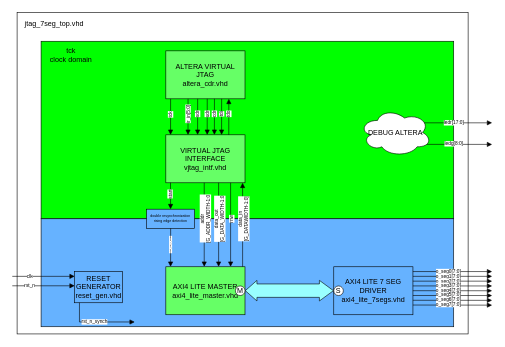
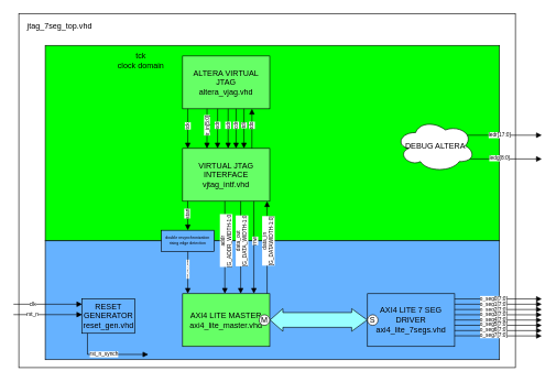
  <mxCell id="0" />
  <mxCell id="1" parent="0" />
  <mxCell id="2" value="" style="rounded=0;whiteSpace=wrap;html=1;" vertex="1" parent="1"><mxGeometry x="28" y="20" width="752" height="536" as="geometry" /></mxCell>
  <mxCell id="3" value="" style="rounded=0;whiteSpace=wrap;html=1;fillColor=#00FF00;" vertex="1" parent="1"><mxGeometry x="68" y="68" width="688" height="296" as="geometry" /></mxCell>
  <mxCell id="4" value="" style="rounded=0;whiteSpace=wrap;html=1;fillColor=#66B2FF;" vertex="1" parent="1"><mxGeometry x="68" y="364" width="688" height="180" as="geometry" /></mxCell>
  <mxCell id="5" value="AXI4 LITE 7 SEG DRIVER&lt;br&gt;axi4_lite_7segs.vhd" style="rounded=0;whiteSpace=wrap;html=1;fillColor=#66B2FF;" vertex="1" parent="1"><mxGeometry x="556" y="444" width="132" height="80" as="geometry" /></mxCell>
  <mxCell id="6" value="AXI4 LITE MASTER&lt;br&gt;axi4_lite_master.vhd" style="rounded=0;whiteSpace=wrap;html=1;fillColor=#66ff66;" vertex="1" parent="1"><mxGeometry x="276" y="444" width="132" height="80" as="geometry" /></mxCell>
  <mxCell id="7" value="" style="shape=flexArrow;endArrow=classic;startArrow=classic;html=1;rounded=0;fillColor=#99FFFF;width=22.388;endSize=7.478;endWidth=10.929;startWidth=10.929;startSize=6.134;" edge="1" parent="1"><mxGeometry width="100" height="100" relative="1" as="geometry"><mxPoint x="408" y="483.85" as="sourcePoint" /><mxPoint x="556" y="483.85" as="targetPoint" /></mxGeometry></mxCell>
  <mxCell id="8" value="M" style="ellipse;whiteSpace=wrap;html=1;aspect=fixed;" vertex="1" parent="1"><mxGeometry x="392" y="476" width="16" height="16" as="geometry" /></mxCell>
  <mxCell id="9" value="S" style="ellipse;whiteSpace=wrap;html=1;aspect=fixed;" vertex="1" parent="1"><mxGeometry x="556" y="476" width="16" height="16" as="geometry" /></mxCell>
  <mxCell id="10" value="" style="endArrow=block;html=1;rounded=0;endFill=1;startArrow=none;startFill=0;" edge="1" parent="1"><mxGeometry width="50" height="50" relative="1" as="geometry"><mxPoint x="688" y="452" as="sourcePoint" /><mxPoint x="820" y="452" as="targetPoint" /></mxGeometry></mxCell>
  <mxCell id="11" value="o_seg0[7:0]" style="edgeLabel;html=1;align=center;verticalAlign=middle;resizable=0;points=[];fontSize=8;" vertex="1" connectable="0" parent="10"><mxGeometry x="-0.116" y="1" relative="1" as="geometry"><mxPoint as="offset" /></mxGeometry></mxCell>
  <mxCell id="12" value="" style="endArrow=block;html=1;rounded=0;endFill=1;startArrow=none;startFill=0;" edge="1" parent="1"><mxGeometry width="50" height="50" relative="1" as="geometry"><mxPoint x="688" y="460" as="sourcePoint" /><mxPoint x="820" y="460" as="targetPoint" /></mxGeometry></mxCell>
  <mxCell id="13" value="o_seg1[7:0]" style="edgeLabel;html=1;align=center;verticalAlign=middle;resizable=0;points=[];fontSize=8;" vertex="1" connectable="0" parent="12"><mxGeometry x="-0.116" y="1" relative="1" as="geometry"><mxPoint as="offset" /></mxGeometry></mxCell>
  <mxCell id="14" value="" style="endArrow=block;html=1;rounded=0;endFill=1;startArrow=none;startFill=0;" edge="1" parent="1"><mxGeometry width="50" height="50" relative="1" as="geometry"><mxPoint x="688" y="468" as="sourcePoint" /><mxPoint x="820" y="468" as="targetPoint" /></mxGeometry></mxCell>
  <mxCell id="15" value="o_seg2[7:0]" style="edgeLabel;html=1;align=center;verticalAlign=middle;resizable=0;points=[];fontSize=8;" vertex="1" connectable="0" parent="14"><mxGeometry x="-0.116" y="1" relative="1" as="geometry"><mxPoint as="offset" /></mxGeometry></mxCell>
  <mxCell id="16" value="" style="endArrow=block;html=1;rounded=0;endFill=1;startArrow=none;startFill=0;" edge="1" parent="1"><mxGeometry width="50" height="50" relative="1" as="geometry"><mxPoint x="688" y="475.92" as="sourcePoint" /><mxPoint x="820" y="476" as="targetPoint" /></mxGeometry></mxCell>
  <mxCell id="17" value="o_seg3[7:0]" style="edgeLabel;html=1;align=center;verticalAlign=middle;resizable=0;points=[];fontSize=8;" vertex="1" connectable="0" parent="16"><mxGeometry x="-0.116" y="1" relative="1" as="geometry"><mxPoint as="offset" /></mxGeometry></mxCell>
  <mxCell id="18" value="" style="endArrow=block;html=1;rounded=0;endFill=1;startArrow=none;startFill=0;" edge="1" parent="1"><mxGeometry width="50" height="50" relative="1" as="geometry"><mxPoint x="688" y="483.91" as="sourcePoint" /><mxPoint x="820" y="484" as="targetPoint" /></mxGeometry></mxCell>
  <mxCell id="19" value="o_seg4[7:0]" style="edgeLabel;html=1;align=center;verticalAlign=middle;resizable=0;points=[];fontSize=8;" vertex="1" connectable="0" parent="18"><mxGeometry x="-0.116" y="1" relative="1" as="geometry"><mxPoint as="offset" /></mxGeometry></mxCell>
  <mxCell id="20" value="" style="endArrow=block;html=1;rounded=0;endFill=1;startArrow=none;startFill=0;" edge="1" parent="1"><mxGeometry width="50" height="50" relative="1" as="geometry"><mxPoint x="688" y="491.91" as="sourcePoint" /><mxPoint x="820" y="492" as="targetPoint" /></mxGeometry></mxCell>
  <mxCell id="21" value="o_seg5[7:0]" style="edgeLabel;html=1;align=center;verticalAlign=middle;resizable=0;points=[];fontSize=8;" vertex="1" connectable="0" parent="20"><mxGeometry x="-0.116" y="1" relative="1" as="geometry"><mxPoint as="offset" /></mxGeometry></mxCell>
  <mxCell id="22" value="" style="endArrow=block;html=1;rounded=0;endFill=1;startArrow=none;startFill=0;" edge="1" parent="1"><mxGeometry width="50" height="50" relative="1" as="geometry"><mxPoint x="688" y="499.91" as="sourcePoint" /><mxPoint x="820" y="500" as="targetPoint" /></mxGeometry></mxCell>
  <mxCell id="23" value="o_seg6[7:0]" style="edgeLabel;html=1;align=center;verticalAlign=middle;resizable=0;points=[];fontSize=8;" vertex="1" connectable="0" parent="22"><mxGeometry x="-0.116" y="1" relative="1" as="geometry"><mxPoint as="offset" /></mxGeometry></mxCell>
  <mxCell id="24" value="" style="endArrow=block;html=1;rounded=0;endFill=1;startArrow=none;startFill=0;" edge="1" parent="1"><mxGeometry width="50" height="50" relative="1" as="geometry"><mxPoint x="688" y="507.83" as="sourcePoint" /><mxPoint x="820" y="508" as="targetPoint" /></mxGeometry></mxCell>
  <mxCell id="25" value="o_seg7[7:0]" style="edgeLabel;html=1;align=center;verticalAlign=middle;resizable=0;points=[];fontSize=8;" vertex="1" connectable="0" parent="24"><mxGeometry x="-0.116" y="1" relative="1" as="geometry"><mxPoint as="offset" /></mxGeometry></mxCell>
  <mxCell id="26" value="VIRTUAL JTAG INTERFACE&lt;br&gt;vjtag_intf.vhd" style="rounded=0;whiteSpace=wrap;html=1;fillColor=#66FF66;" vertex="1" parent="1"><mxGeometry x="276" y="224" width="132" height="80" as="geometry" /></mxCell>
  <mxCell id="27" value="" style="endArrow=block;html=1;rounded=0;endFill=1;startArrow=none;startFill=0;" edge="1" parent="1"><mxGeometry width="50" height="50" relative="1" as="geometry"><mxPoint x="340" y="304" as="sourcePoint" /><mxPoint x="340" y="444" as="targetPoint" /></mxGeometry></mxCell>
  <mxCell id="28" value="addr&lt;br&gt;[G_ADDR_WIDTH-1:0" style="edgeLabel;html=1;align=center;verticalAlign=middle;resizable=0;points=[];fontSize=8;rotation=-90;" vertex="1" connectable="0" parent="27"><mxGeometry x="-0.116" y="1" relative="1" as="geometry"><mxPoint as="offset" /></mxGeometry></mxCell>
  <mxCell id="29" value="" style="endArrow=block;html=1;rounded=0;endFill=1;startArrow=none;startFill=0;" edge="1" parent="1"><mxGeometry width="50" height="50" relative="1" as="geometry"><mxPoint x="364" y="304" as="sourcePoint" /><mxPoint x="364" y="444" as="targetPoint" /></mxGeometry></mxCell>
  <mxCell id="30" value="data_out&lt;br&gt;[G_DATA_WIDTH-1:0" style="edgeLabel;html=1;align=center;verticalAlign=middle;resizable=0;points=[];fontSize=8;rotation=-90;" vertex="1" connectable="0" parent="29"><mxGeometry x="-0.116" y="1" relative="1" as="geometry"><mxPoint as="offset" /></mxGeometry></mxCell>
  <mxCell id="31" value="" style="endArrow=block;html=1;rounded=0;endFill=1;startArrow=none;startFill=0;" edge="1" parent="1"><mxGeometry width="50" height="50" relative="1" as="geometry"><mxPoint x="384" y="304" as="sourcePoint" /><mxPoint x="384" y="444" as="targetPoint" /></mxGeometry></mxCell>
  <mxCell id="32" value="rnw" style="edgeLabel;html=1;align=center;verticalAlign=middle;resizable=0;points=[];fontSize=8;rotation=-90;" vertex="1" connectable="0" parent="31"><mxGeometry x="-0.116" y="1" relative="1" as="geometry"><mxPoint as="offset" /></mxGeometry></mxCell>
  <mxCell id="33" value="" style="endArrow=block;html=1;rounded=0;endFill=1;startArrow=none;startFill=0;exitX=0.059;exitY=0.998;exitDx=0;exitDy=0;exitPerimeter=0;" edge="1" parent="1" source="26"><mxGeometry width="50" height="50" relative="1" as="geometry"><mxPoint x="283.92" y="308" as="sourcePoint" /><mxPoint x="283.92" y="348" as="targetPoint" /></mxGeometry></mxCell>
  <mxCell id="34" value="start" style="edgeLabel;html=1;align=center;verticalAlign=middle;resizable=0;points=[];fontSize=8;rotation=-90;" vertex="1" connectable="0" parent="33"><mxGeometry x="-0.116" y="1" relative="1" as="geometry"><mxPoint x="-2" as="offset" /></mxGeometry></mxCell>
  <mxCell id="35" value="" style="endArrow=none;html=1;rounded=0;endFill=0;startArrow=block;startFill=1;" edge="1" parent="1"><mxGeometry width="50" height="50" relative="1" as="geometry"><mxPoint x="404" y="304" as="sourcePoint" /><mxPoint x="404" y="444" as="targetPoint" /></mxGeometry></mxCell>
  <mxCell id="36" value="data_in&lt;br&gt;[G_DATAWIDTH-1:0]" style="edgeLabel;html=1;align=center;verticalAlign=middle;resizable=0;points=[];fontSize=8;rotation=-90;" vertex="1" connectable="0" parent="35"><mxGeometry x="-0.116" y="1" relative="1" as="geometry"><mxPoint as="offset" /></mxGeometry></mxCell>
  <mxCell id="37" value="double resynchronization&lt;br style=&quot;font-size: 6px;&quot;&gt;rising edge detection" style="rounded=0;whiteSpace=wrap;html=1;fontSize=6;fillColor=#66b2ff;" vertex="1" parent="1"><mxGeometry x="244" y="348" width="80" height="32" as="geometry" /></mxCell>
  <mxCell id="38" value="" style="endArrow=block;html=1;rounded=0;endFill=1;startArrow=none;startFill=0;exitX=0.5;exitY=1;exitDx=0;exitDy=0;" edge="1" parent="1" source="37"><mxGeometry width="50" height="50" relative="1" as="geometry"><mxPoint x="284" y="388" as="sourcePoint" /><mxPoint x="283.9" y="444" as="targetPoint" /></mxGeometry></mxCell>
  <mxCell id="39" value="start_clk_r_edge" style="edgeLabel;html=1;align=center;verticalAlign=middle;resizable=0;points=[];fontSize=4;rotation=-90;" vertex="1" connectable="0" parent="38"><mxGeometry x="-0.116" y="1" relative="1" as="geometry"><mxPoint x="-2" as="offset" /></mxGeometry></mxCell>
- <mxCell id="40" value="ALTERA VIRTUAL JTAG&lt;br&gt;altera_cdr.vhd" style="rounded=0;whiteSpace=wrap;html=1;fillColor=#66FF66;" vertex="1" parent="1"><mxGeometry x="276" y="84" width="132" height="80" as="geometry" /></mxCell>
+ <mxCell id="40" value="ALTERA VIRTUAL JTAG&lt;br&gt;altera_vjag.vhd" style="rounded=0;whiteSpace=wrap;html=1;fillColor=#66FF66;" vertex="1" parent="1"><mxGeometry x="276" y="84" width="132" height="80" as="geometry" /></mxCell>
  <mxCell id="41" value="" style="endArrow=block;html=1;rounded=0;endFill=1;startArrow=none;startFill=0;exitX=0.059;exitY=0.998;exitDx=0;exitDy=0;exitPerimeter=0;" edge="1" parent="1"><mxGeometry width="50" height="50" relative="1" as="geometry"><mxPoint x="313.04" y="164" as="sourcePoint" /><mxPoint x="312.96" y="224" as="targetPoint" /></mxGeometry></mxCell>
  <mxCell id="42" value="ir_in[5:0]" style="edgeLabel;html=1;align=center;verticalAlign=middle;resizable=0;points=[];fontSize=8;rotation=-90;" vertex="1" connectable="0" parent="41"><mxGeometry x="-0.116" y="1" relative="1" as="geometry"><mxPoint x="-2" as="offset" /></mxGeometry></mxCell>
  <mxCell id="43" value="" style="endArrow=block;html=1;rounded=0;endFill=1;startArrow=none;startFill=0;exitX=0.059;exitY=0.998;exitDx=0;exitDy=0;exitPerimeter=0;" edge="1" parent="1"><mxGeometry width="50" height="50" relative="1" as="geometry"><mxPoint x="329.04" y="164" as="sourcePoint" /><mxPoint x="328.96" y="224" as="targetPoint" /></mxGeometry></mxCell>
  <mxCell id="44" value="sdr" style="edgeLabel;html=1;align=center;verticalAlign=middle;resizable=0;points=[];fontSize=8;rotation=-90;" vertex="1" connectable="0" parent="43"><mxGeometry x="-0.116" y="1" relative="1" as="geometry"><mxPoint x="-2" as="offset" /></mxGeometry></mxCell>
  <mxCell id="45" value="" style="endArrow=block;html=1;rounded=0;endFill=1;startArrow=none;startFill=0;exitX=0.059;exitY=0.998;exitDx=0;exitDy=0;exitPerimeter=0;" edge="1" parent="1"><mxGeometry width="50" height="50" relative="1" as="geometry"><mxPoint x="345.04" y="164" as="sourcePoint" /><mxPoint x="344.96" y="224" as="targetPoint" /></mxGeometry></mxCell>
  <mxCell id="46" value="udr" style="edgeLabel;html=1;align=center;verticalAlign=middle;resizable=0;points=[];fontSize=8;rotation=-90;" vertex="1" connectable="0" parent="45"><mxGeometry x="-0.116" y="1" relative="1" as="geometry"><mxPoint x="-2" as="offset" /></mxGeometry></mxCell>
  <mxCell id="47" value="" style="endArrow=block;html=1;rounded=0;endFill=1;startArrow=none;startFill=0;exitX=0.059;exitY=0.998;exitDx=0;exitDy=0;exitPerimeter=0;" edge="1" parent="1"><mxGeometry width="50" height="50" relative="1" as="geometry"><mxPoint x="357.04" y="164" as="sourcePoint" /><mxPoint x="356.96" y="224" as="targetPoint" /></mxGeometry></mxCell>
  <mxCell id="48" value="cdr" style="edgeLabel;html=1;align=center;verticalAlign=middle;resizable=0;points=[];fontSize=8;rotation=-90;" vertex="1" connectable="0" parent="47"><mxGeometry x="-0.116" y="1" relative="1" as="geometry"><mxPoint x="-2" as="offset" /></mxGeometry></mxCell>
  <mxCell id="49" value="" style="endArrow=block;html=1;rounded=0;endFill=1;startArrow=none;startFill=0;exitX=0.059;exitY=0.998;exitDx=0;exitDy=0;exitPerimeter=0;" edge="1" parent="1"><mxGeometry width="50" height="50" relative="1" as="geometry"><mxPoint x="369.04" y="164" as="sourcePoint" /><mxPoint x="368.96" y="224" as="targetPoint" /></mxGeometry></mxCell>
  <mxCell id="50" value="tdi" style="edgeLabel;html=1;align=center;verticalAlign=middle;resizable=0;points=[];fontSize=8;rotation=-90;" vertex="1" connectable="0" parent="49"><mxGeometry x="-0.116" y="1" relative="1" as="geometry"><mxPoint x="-2" as="offset" /></mxGeometry></mxCell>
  <mxCell id="51" value="" style="endArrow=none;html=1;rounded=0;endFill=0;startArrow=block;startFill=1;exitX=0.059;exitY=0.998;exitDx=0;exitDy=0;exitPerimeter=0;" edge="1" parent="1"><mxGeometry width="50" height="50" relative="1" as="geometry"><mxPoint x="381.04" y="164" as="sourcePoint" /><mxPoint x="380.96" y="224" as="targetPoint" /></mxGeometry></mxCell>
  <mxCell id="52" value="tdo" style="edgeLabel;html=1;align=center;verticalAlign=middle;resizable=0;points=[];fontSize=8;rotation=-90;" vertex="1" connectable="0" parent="51"><mxGeometry x="-0.116" y="1" relative="1" as="geometry"><mxPoint x="-2" as="offset" /></mxGeometry></mxCell>
  <mxCell id="53" value="" style="endArrow=block;html=1;rounded=0;endFill=1;startArrow=none;startFill=0;exitX=0.059;exitY=0.998;exitDx=0;exitDy=0;exitPerimeter=0;" edge="1" parent="1"><mxGeometry width="50" height="50" relative="1" as="geometry"><mxPoint x="283.96" y="164" as="sourcePoint" /><mxPoint x="283.88" y="224" as="targetPoint" /></mxGeometry></mxCell>
  <mxCell id="54" value="tck" style="edgeLabel;html=1;align=center;verticalAlign=middle;resizable=0;points=[];fontSize=8;rotation=-90;" vertex="1" connectable="0" parent="53"><mxGeometry x="-0.116" y="1" relative="1" as="geometry"><mxPoint x="-2" as="offset" /></mxGeometry></mxCell>
  <mxCell id="55" value="RESET GENERATOR&lt;br&gt;reset_gen.vhd" style="rounded=0;whiteSpace=wrap;html=1;fillColor=#66B2FF;" vertex="1" parent="1"><mxGeometry x="124" y="452" width="80" height="52" as="geometry" /></mxCell>
  <mxCell id="56" value="" style="endArrow=block;html=1;rounded=0;endFill=1;startArrow=none;startFill=0;" edge="1" parent="1"><mxGeometry width="50" height="50" relative="1" as="geometry"><mxPoint x="20" y="460" as="sourcePoint" /><mxPoint x="124" y="460" as="targetPoint" /></mxGeometry></mxCell>
  <mxCell id="57" value="clk" style="edgeLabel;html=1;align=center;verticalAlign=middle;resizable=0;points=[];fontSize=8;rotation=0;" vertex="1" connectable="0" parent="56"><mxGeometry x="-0.116" y="1" relative="1" as="geometry"><mxPoint x="-18" as="offset" /></mxGeometry></mxCell>
  <mxCell id="58" value="" style="endArrow=block;html=1;rounded=0;endFill=1;startArrow=none;startFill=0;" edge="1" parent="1"><mxGeometry width="50" height="50" relative="1" as="geometry"><mxPoint x="20" y="475.72" as="sourcePoint" /><mxPoint x="124" y="475.72" as="targetPoint" /></mxGeometry></mxCell>
  <mxCell id="59" value="rst_n" style="edgeLabel;html=1;align=center;verticalAlign=middle;resizable=0;points=[];fontSize=8;rotation=0;" vertex="1" connectable="0" parent="58"><mxGeometry x="-0.116" y="1" relative="1" as="geometry"><mxPoint x="-18" as="offset" /></mxGeometry></mxCell>
  <mxCell id="60" value="" style="endArrow=block;html=1;rounded=0;endFill=1;startArrow=none;startFill=0;entryX=0.227;entryY=0.956;entryDx=0;entryDy=0;entryPerimeter=0;" edge="1" parent="1" target="4"><mxGeometry width="50" height="50" relative="1" as="geometry"><mxPoint x="132" y="504" as="sourcePoint" /><mxPoint x="236" y="504" as="targetPoint" /><Array as="points"><mxPoint x="132" y="536" /></Array></mxGeometry></mxCell>
  <mxCell id="61" value="rst_n_synch" style="edgeLabel;html=1;align=center;verticalAlign=middle;resizable=0;points=[];fontSize=8;rotation=0;" vertex="1" connectable="0" parent="60"><mxGeometry x="-0.116" y="1" relative="1" as="geometry"><mxPoint x="1" as="offset" /></mxGeometry></mxCell>
- <mxCell id="62" value="tck&lt;br&gt;clock domain" style="text;html=1;strokeColor=none;fillColor=none;align=center;verticalAlign=middle;whiteSpace=wrap;rounded=0;" vertex="1" parent="1"><mxGeometry x="72" y="76" width="92" height="30" as="geometry" /></mxCell>
+ <mxCell id="62" value="tck&lt;br&gt;clock domain" style="text;html=1;strokeColor=none;fillColor=none;align=center;verticalAlign=middle;whiteSpace=wrap;rounded=0;" vertex="1" parent="1"><mxGeometry x="167" y="76" width="92" height="30" as="geometry" /></mxCell>
  <mxCell id="63" value="" style="endArrow=block;html=1;rounded=0;endFill=1;startArrow=none;startFill=0;" edge="1" parent="1"><mxGeometry width="50" height="50" relative="1" as="geometry"><mxPoint x="704" y="204" as="sourcePoint" /><mxPoint x="820" y="204" as="targetPoint" /></mxGeometry></mxCell>
  <mxCell id="64" value="ledr[17:0]" style="edgeLabel;html=1;align=center;verticalAlign=middle;resizable=0;points=[];fontSize=8;" vertex="1" connectable="0" parent="63"><mxGeometry x="-0.116" y="1" relative="1" as="geometry"><mxPoint as="offset" /></mxGeometry></mxCell>
  <mxCell id="65" value="" style="endArrow=block;html=1;rounded=0;endFill=1;startArrow=none;startFill=0;" edge="1" parent="1"><mxGeometry width="50" height="50" relative="1" as="geometry"><mxPoint x="704" y="239.92" as="sourcePoint" /><mxPoint x="820" y="240" as="targetPoint" /></mxGeometry></mxCell>
  <mxCell id="66" value="ledg[8:0]" style="edgeLabel;html=1;align=center;verticalAlign=middle;resizable=0;points=[];fontSize=8;" vertex="1" connectable="0" parent="65"><mxGeometry x="-0.116" y="1" relative="1" as="geometry"><mxPoint as="offset" /></mxGeometry></mxCell>
  <mxCell id="67" value="DEBUG ALTERA" style="ellipse;shape=cloud;whiteSpace=wrap;html=1;" vertex="1" parent="1"><mxGeometry x="599" y="180" width="120" height="80" as="geometry" /></mxCell>
  <mxCell id="68" value="jtag_7seg_top.vhd" style="text;html=1;strokeColor=none;fillColor=none;align=center;verticalAlign=middle;whiteSpace=wrap;rounded=0;" vertex="1" parent="1"><mxGeometry x="44" y="24" width="92" height="30" as="geometry" /></mxCell>
